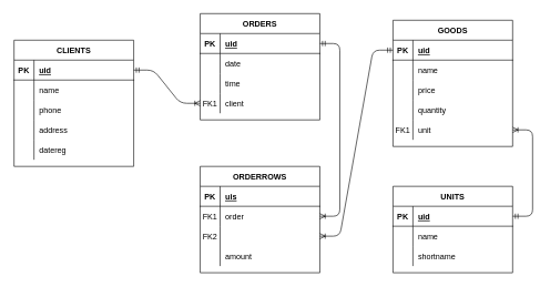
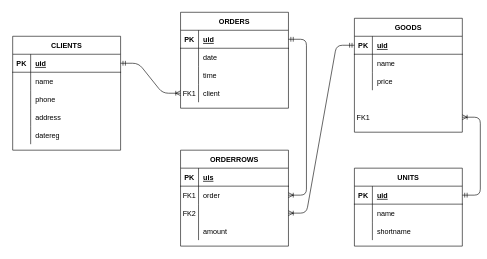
  <mxCell id="0" />
  <mxCell id="1" parent="0" />
  <mxCell id="2" value="ORDERS" style="shape=table;startSize=30;container=1;collapsible=1;childLayout=tableLayout;fixedRows=1;rowLines=0;fontStyle=1;align=center;resizeLast=1;" vertex="1" parent="1"><mxGeometry x="300" y="20" width="180" height="160" as="geometry" /></mxCell>
  <mxCell id="3" value="" style="shape=partialRectangle;collapsible=0;dropTarget=0;pointerEvents=0;fillColor=none;top=0;left=0;bottom=1;right=0;points=[[0,0.5],[1,0.5]];portConstraint=eastwest;" vertex="1" parent="2"><mxGeometry y="30" width="180" height="30" as="geometry" /></mxCell>
  <mxCell id="4" value="PK" style="shape=partialRectangle;connectable=0;fillColor=none;top=0;left=0;bottom=0;right=0;fontStyle=1;overflow=hidden;" vertex="1" parent="3"><mxGeometry width="30" height="30" as="geometry" /></mxCell>
  <mxCell id="5" value="uid" style="shape=partialRectangle;connectable=0;fillColor=none;top=0;left=0;bottom=0;right=0;align=left;spacingLeft=6;fontStyle=5;overflow=hidden;" vertex="1" parent="3"><mxGeometry x="30" width="150" height="30" as="geometry" /></mxCell>
  <mxCell id="6" value="" style="shape=partialRectangle;collapsible=0;dropTarget=0;pointerEvents=0;fillColor=none;top=0;left=0;bottom=0;right=0;points=[[0,0.5],[1,0.5]];portConstraint=eastwest;" vertex="1" parent="2"><mxGeometry y="60" width="180" height="30" as="geometry" /></mxCell>
  <mxCell id="7" value="" style="shape=partialRectangle;connectable=0;fillColor=none;top=0;left=0;bottom=0;right=0;editable=1;overflow=hidden;" vertex="1" parent="6"><mxGeometry width="30" height="30" as="geometry" /></mxCell>
  <mxCell id="8" value="date" style="shape=partialRectangle;connectable=0;fillColor=none;top=0;left=0;bottom=0;right=0;align=left;spacingLeft=6;overflow=hidden;" vertex="1" parent="6"><mxGeometry x="30" width="150" height="30" as="geometry" /></mxCell>
  <mxCell id="9" value="" style="shape=partialRectangle;collapsible=0;dropTarget=0;pointerEvents=0;fillColor=none;top=0;left=0;bottom=0;right=0;points=[[0,0.5],[1,0.5]];portConstraint=eastwest;" vertex="1" parent="2"><mxGeometry y="90" width="180" height="30" as="geometry" /></mxCell>
  <mxCell id="10" value="" style="shape=partialRectangle;connectable=0;fillColor=none;top=0;left=0;bottom=0;right=0;editable=1;overflow=hidden;" vertex="1" parent="9"><mxGeometry width="30" height="30" as="geometry" /></mxCell>
  <mxCell id="11" value="time" style="shape=partialRectangle;connectable=0;fillColor=none;top=0;left=0;bottom=0;right=0;align=left;spacingLeft=6;overflow=hidden;" vertex="1" parent="9"><mxGeometry x="30" width="150" height="30" as="geometry" /></mxCell>
  <mxCell id="12" value="" style="shape=partialRectangle;collapsible=0;dropTarget=0;pointerEvents=0;fillColor=none;top=0;left=0;bottom=0;right=0;points=[[0,0.5],[1,0.5]];portConstraint=eastwest;" vertex="1" parent="2"><mxGeometry y="120" width="180" height="30" as="geometry" /></mxCell>
  <mxCell id="13" value="FK1" style="shape=partialRectangle;connectable=0;fillColor=none;top=0;left=0;bottom=0;right=0;editable=1;overflow=hidden;" vertex="1" parent="12"><mxGeometry width="30" height="30" as="geometry" /></mxCell>
  <mxCell id="14" value="client" style="shape=partialRectangle;connectable=0;fillColor=none;top=0;left=0;bottom=0;right=0;align=left;spacingLeft=6;overflow=hidden;" vertex="1" parent="12"><mxGeometry x="30" width="150" height="30" as="geometry" /></mxCell>
  <mxCell id="15" value="ORDERROWS" style="shape=table;startSize=30;container=1;collapsible=1;childLayout=tableLayout;fixedRows=1;rowLines=0;fontStyle=1;align=center;resizeLast=1;" vertex="1" parent="1"><mxGeometry x="300" y="250" width="180" height="160" as="geometry" /></mxCell>
  <mxCell id="16" value="" style="shape=partialRectangle;collapsible=0;dropTarget=0;pointerEvents=0;fillColor=none;top=0;left=0;bottom=1;right=0;points=[[0,0.5],[1,0.5]];portConstraint=eastwest;" vertex="1" parent="15"><mxGeometry y="30" width="180" height="30" as="geometry" /></mxCell>
  <mxCell id="17" value="PK" style="shape=partialRectangle;connectable=0;fillColor=none;top=0;left=0;bottom=0;right=0;fontStyle=1;overflow=hidden;" vertex="1" parent="16"><mxGeometry width="30" height="30" as="geometry" /></mxCell>
  <mxCell id="18" value="uis" style="shape=partialRectangle;connectable=0;fillColor=none;top=0;left=0;bottom=0;right=0;align=left;spacingLeft=6;fontStyle=5;overflow=hidden;" vertex="1" parent="16"><mxGeometry x="30" width="150" height="30" as="geometry" /></mxCell>
  <mxCell id="19" value="" style="shape=partialRectangle;collapsible=0;dropTarget=0;pointerEvents=0;fillColor=none;top=0;left=0;bottom=0;right=0;points=[[0,0.5],[1,0.5]];portConstraint=eastwest;" vertex="1" parent="15"><mxGeometry y="60" width="180" height="30" as="geometry" /></mxCell>
  <mxCell id="20" value="FK1" style="shape=partialRectangle;connectable=0;fillColor=none;top=0;left=0;bottom=0;right=0;editable=1;overflow=hidden;" vertex="1" parent="19"><mxGeometry width="30" height="30" as="geometry" /></mxCell>
  <mxCell id="21" value="order" style="shape=partialRectangle;connectable=0;fillColor=none;top=0;left=0;bottom=0;right=0;align=left;spacingLeft=6;overflow=hidden;" vertex="1" parent="19"><mxGeometry x="30" width="150" height="30" as="geometry" /></mxCell>
  <mxCell id="22" value="" style="shape=partialRectangle;collapsible=0;dropTarget=0;pointerEvents=0;fillColor=none;top=0;left=0;bottom=0;right=0;points=[[0,0.5],[1,0.5]];portConstraint=eastwest;" vertex="1" parent="15"><mxGeometry y="90" width="180" height="30" as="geometry" /></mxCell>
  <mxCell id="23" value="FK2" style="shape=partialRectangle;connectable=0;fillColor=none;top=0;left=0;bottom=0;right=0;editable=1;overflow=hidden;" vertex="1" parent="22"><mxGeometry width="30" height="30" as="geometry" /></mxCell>
  <mxCell id="24" value="" style="shape=partialRectangle;collapsible=0;dropTarget=0;pointerEvents=0;fillColor=none;top=0;left=0;bottom=0;right=0;points=[[0,0.5],[1,0.5]];portConstraint=eastwest;" vertex="1" parent="15"><mxGeometry y="120" width="180" height="30" as="geometry" /></mxCell>
  <mxCell id="25" value="" style="shape=partialRectangle;connectable=0;fillColor=none;top=0;left=0;bottom=0;right=0;editable=1;overflow=hidden;" vertex="1" parent="24"><mxGeometry width="30" height="30" as="geometry" /></mxCell>
  <mxCell id="26" value="amount" style="shape=partialRectangle;connectable=0;fillColor=none;top=0;left=0;bottom=0;right=0;align=left;spacingLeft=6;overflow=hidden;" vertex="1" parent="24"><mxGeometry x="30" width="150" height="30" as="geometry" /></mxCell>
  <mxCell id="27" value="CLIENTS" style="shape=table;startSize=30;container=1;collapsible=1;childLayout=tableLayout;fixedRows=1;rowLines=0;fontStyle=1;align=center;resizeLast=1;" vertex="1" parent="1"><mxGeometry x="20" y="60" width="180" height="190" as="geometry" /></mxCell>
  <mxCell id="28" value="" style="shape=partialRectangle;collapsible=0;dropTarget=0;pointerEvents=0;fillColor=none;top=0;left=0;bottom=1;right=0;points=[[0,0.5],[1,0.5]];portConstraint=eastwest;" vertex="1" parent="27"><mxGeometry y="30" width="180" height="30" as="geometry" /></mxCell>
  <mxCell id="29" value="PK" style="shape=partialRectangle;connectable=0;fillColor=none;top=0;left=0;bottom=0;right=0;fontStyle=1;overflow=hidden;" vertex="1" parent="28"><mxGeometry width="30" height="30" as="geometry" /></mxCell>
  <mxCell id="30" value="uid" style="shape=partialRectangle;connectable=0;fillColor=none;top=0;left=0;bottom=0;right=0;align=left;spacingLeft=6;fontStyle=5;overflow=hidden;" vertex="1" parent="28"><mxGeometry x="30" width="150" height="30" as="geometry" /></mxCell>
  <mxCell id="31" value="" style="shape=partialRectangle;collapsible=0;dropTarget=0;pointerEvents=0;fillColor=none;top=0;left=0;bottom=0;right=0;points=[[0,0.5],[1,0.5]];portConstraint=eastwest;" vertex="1" parent="27"><mxGeometry y="60" width="180" height="30" as="geometry" /></mxCell>
  <mxCell id="32" value="" style="shape=partialRectangle;connectable=0;fillColor=none;top=0;left=0;bottom=0;right=0;editable=1;overflow=hidden;" vertex="1" parent="31"><mxGeometry width="30" height="30" as="geometry" /></mxCell>
  <mxCell id="33" value="name" style="shape=partialRectangle;connectable=0;fillColor=none;top=0;left=0;bottom=0;right=0;align=left;spacingLeft=6;overflow=hidden;" vertex="1" parent="31"><mxGeometry x="30" width="150" height="30" as="geometry" /></mxCell>
  <mxCell id="34" value="" style="shape=partialRectangle;collapsible=0;dropTarget=0;pointerEvents=0;fillColor=none;top=0;left=0;bottom=0;right=0;points=[[0,0.5],[1,0.5]];portConstraint=eastwest;" vertex="1" parent="27"><mxGeometry y="90" width="180" height="30" as="geometry" /></mxCell>
  <mxCell id="35" value="" style="shape=partialRectangle;connectable=0;fillColor=none;top=0;left=0;bottom=0;right=0;editable=1;overflow=hidden;" vertex="1" parent="34"><mxGeometry width="30" height="30" as="geometry" /></mxCell>
  <mxCell id="36" value="phone" style="shape=partialRectangle;connectable=0;fillColor=none;top=0;left=0;bottom=0;right=0;align=left;spacingLeft=6;overflow=hidden;" vertex="1" parent="34"><mxGeometry x="30" width="150" height="30" as="geometry" /></mxCell>
  <mxCell id="37" value="" style="shape=partialRectangle;collapsible=0;dropTarget=0;pointerEvents=0;fillColor=none;top=0;left=0;bottom=0;right=0;points=[[0,0.5],[1,0.5]];portConstraint=eastwest;" vertex="1" parent="27"><mxGeometry y="120" width="180" height="30" as="geometry" /></mxCell>
  <mxCell id="38" value="" style="shape=partialRectangle;connectable=0;fillColor=none;top=0;left=0;bottom=0;right=0;editable=1;overflow=hidden;" vertex="1" parent="37"><mxGeometry width="30" height="30" as="geometry" /></mxCell>
  <mxCell id="39" value="address" style="shape=partialRectangle;connectable=0;fillColor=none;top=0;left=0;bottom=0;right=0;align=left;spacingLeft=6;overflow=hidden;" vertex="1" parent="37"><mxGeometry x="30" width="150" height="30" as="geometry" /></mxCell>
  <mxCell id="40" value="" style="shape=partialRectangle;collapsible=0;dropTarget=0;pointerEvents=0;fillColor=none;top=0;left=0;bottom=0;right=0;points=[[0,0.5],[1,0.5]];portConstraint=eastwest;" vertex="1" parent="27"><mxGeometry y="150" width="180" height="30" as="geometry" /></mxCell>
  <mxCell id="41" value="" style="shape=partialRectangle;connectable=0;fillColor=none;top=0;left=0;bottom=0;right=0;editable=1;overflow=hidden;" vertex="1" parent="40"><mxGeometry width="30" height="30" as="geometry" /></mxCell>
  <mxCell id="42" value="datereg" style="shape=partialRectangle;connectable=0;fillColor=none;top=0;left=0;bottom=0;right=0;align=left;spacingLeft=6;overflow=hidden;" vertex="1" parent="40"><mxGeometry x="30" width="150" height="30" as="geometry" /></mxCell>
  <mxCell id="43" value="GOODS" style="shape=table;startSize=30;container=1;collapsible=1;childLayout=tableLayout;fixedRows=1;rowLines=0;fontStyle=1;align=center;resizeLast=1;" vertex="1" parent="1"><mxGeometry x="590" y="30" width="180" height="190" as="geometry" /></mxCell>
  <mxCell id="44" value="" style="shape=partialRectangle;collapsible=0;dropTarget=0;pointerEvents=0;fillColor=none;top=0;left=0;bottom=1;right=0;points=[[0,0.5],[1,0.5]];portConstraint=eastwest;" vertex="1" parent="43"><mxGeometry y="30" width="180" height="30" as="geometry" /></mxCell>
  <mxCell id="45" value="PK" style="shape=partialRectangle;connectable=0;fillColor=none;top=0;left=0;bottom=0;right=0;fontStyle=1;overflow=hidden;" vertex="1" parent="44"><mxGeometry width="30" height="30" as="geometry" /></mxCell>
  <mxCell id="46" value="uid" style="shape=partialRectangle;connectable=0;fillColor=none;top=0;left=0;bottom=0;right=0;align=left;spacingLeft=6;fontStyle=5;overflow=hidden;" vertex="1" parent="44"><mxGeometry x="30" width="150" height="30" as="geometry" /></mxCell>
  <mxCell id="47" value="" style="shape=partialRectangle;collapsible=0;dropTarget=0;pointerEvents=0;fillColor=none;top=0;left=0;bottom=0;right=0;points=[[0,0.5],[1,0.5]];portConstraint=eastwest;" vertex="1" parent="43"><mxGeometry y="60" width="180" height="30" as="geometry" /></mxCell>
  <mxCell id="48" value="" style="shape=partialRectangle;connectable=0;fillColor=none;top=0;left=0;bottom=0;right=0;editable=1;overflow=hidden;" vertex="1" parent="47"><mxGeometry width="30" height="30" as="geometry" /></mxCell>
  <mxCell id="49" value="name" style="shape=partialRectangle;connectable=0;fillColor=none;top=0;left=0;bottom=0;right=0;align=left;spacingLeft=6;overflow=hidden;" vertex="1" parent="47"><mxGeometry x="30" width="150" height="30" as="geometry" /></mxCell>
  <mxCell id="50" value="" style="shape=partialRectangle;collapsible=0;dropTarget=0;pointerEvents=0;fillColor=none;top=0;left=0;bottom=0;right=0;points=[[0,0.5],[1,0.5]];portConstraint=eastwest;" vertex="1" parent="43"><mxGeometry y="90" width="180" height="30" as="geometry" /></mxCell>
  <mxCell id="51" value="" style="shape=partialRectangle;connectable=0;fillColor=none;top=0;left=0;bottom=0;right=0;editable=1;overflow=hidden;" vertex="1" parent="50"><mxGeometry width="30" height="30" as="geometry" /></mxCell>
  <mxCell id="52" value="price" style="shape=partialRectangle;connectable=0;fillColor=none;top=0;left=0;bottom=0;right=0;align=left;spacingLeft=6;overflow=hidden;" vertex="1" parent="50"><mxGeometry x="30" width="150" height="30" as="geometry" /></mxCell>
  <mxCell id="53" value="" style="shape=partialRectangle;collapsible=0;dropTarget=0;pointerEvents=0;fillColor=none;top=0;left=0;bottom=0;right=0;points=[[0,0.5],[1,0.5]];portConstraint=eastwest;" vertex="1" parent="43"><mxGeometry y="120" width="180" height="30" as="geometry" /></mxCell>
  <mxCell id="54" value="" style="shape=partialRectangle;connectable=0;fillColor=none;top=0;left=0;bottom=0;right=0;editable=1;overflow=hidden;" vertex="1" parent="53"><mxGeometry width="30" height="30" as="geometry" /></mxCell>
- <mxCell id="55" value="quantity" style="shape=partialRectangle;connectable=0;fillColor=none;top=0;left=0;bottom=0;right=0;align=left;spacingLeft=6;overflow=hidden;" vertex="1" parent="53"><mxGeometry x="30" width="150" height="30" as="geometry" /></mxCell>
  <mxCell id="56" value="" style="shape=partialRectangle;collapsible=0;dropTarget=0;pointerEvents=0;fillColor=none;top=0;left=0;bottom=0;right=0;points=[[0,0.5],[1,0.5]];portConstraint=eastwest;" vertex="1" parent="43"><mxGeometry y="150" width="180" height="30" as="geometry" /></mxCell>
  <mxCell id="57" value="FK1" style="shape=partialRectangle;connectable=0;fillColor=none;top=0;left=0;bottom=0;right=0;editable=1;overflow=hidden;" vertex="1" parent="56"><mxGeometry width="30" height="30" as="geometry" /></mxCell>
- <mxCell id="58" value="unit" style="shape=partialRectangle;connectable=0;fillColor=none;top=0;left=0;bottom=0;right=0;align=left;spacingLeft=6;overflow=hidden;" vertex="1" parent="56"><mxGeometry x="30" width="150" height="30" as="geometry" /></mxCell>
  <mxCell id="59" value="" style="edgeStyle=entityRelationEdgeStyle;fontSize=12;html=1;endArrow=ERoneToMany;startArrow=ERmandOne;" edge="1" parent="1" source="28" target="12"><mxGeometry width="100" height="100" relative="1" as="geometry"><mxPoint x="60" y="390" as="sourcePoint" /><mxPoint x="160" y="290" as="targetPoint" /></mxGeometry></mxCell>
  <mxCell id="60" style="edgeStyle=entityRelationEdgeStyle;orthogonalLoop=1;jettySize=auto;html=1;startArrow=ERmandOne;endArrow=ERoneToMany;fontSize=12;" edge="1" parent="1" source="3" target="19"><mxGeometry relative="1" as="geometry" /></mxCell>
  <mxCell id="61" style="edgeStyle=entityRelationEdgeStyle;orthogonalLoop=1;jettySize=auto;html=1;startArrow=ERmandOne;endArrow=ERoneToMany;fontSize=12;" edge="1" parent="1" source="44" target="22"><mxGeometry relative="1" as="geometry" /></mxCell>
  <mxCell id="62" value="UNITS" style="shape=table;startSize=30;container=1;collapsible=1;childLayout=tableLayout;fixedRows=1;rowLines=0;fontStyle=1;align=center;resizeLast=1;" vertex="1" parent="1"><mxGeometry x="590" y="280" width="180" height="130" as="geometry" /></mxCell>
  <mxCell id="63" value="" style="shape=partialRectangle;collapsible=0;dropTarget=0;pointerEvents=0;fillColor=none;top=0;left=0;bottom=1;right=0;points=[[0,0.5],[1,0.5]];portConstraint=eastwest;" vertex="1" parent="62"><mxGeometry y="30" width="180" height="30" as="geometry" /></mxCell>
  <mxCell id="64" value="PK" style="shape=partialRectangle;connectable=0;fillColor=none;top=0;left=0;bottom=0;right=0;fontStyle=1;overflow=hidden;" vertex="1" parent="63"><mxGeometry width="30" height="30" as="geometry" /></mxCell>
  <mxCell id="65" value="uid" style="shape=partialRectangle;connectable=0;fillColor=none;top=0;left=0;bottom=0;right=0;align=left;spacingLeft=6;fontStyle=5;overflow=hidden;" vertex="1" parent="63"><mxGeometry x="30" width="150" height="30" as="geometry" /></mxCell>
  <mxCell id="66" value="" style="shape=partialRectangle;collapsible=0;dropTarget=0;pointerEvents=0;fillColor=none;top=0;left=0;bottom=0;right=0;points=[[0,0.5],[1,0.5]];portConstraint=eastwest;" vertex="1" parent="62"><mxGeometry y="60" width="180" height="30" as="geometry" /></mxCell>
  <mxCell id="67" value="" style="shape=partialRectangle;connectable=0;fillColor=none;top=0;left=0;bottom=0;right=0;editable=1;overflow=hidden;" vertex="1" parent="66"><mxGeometry width="30" height="30" as="geometry" /></mxCell>
  <mxCell id="68" value="name" style="shape=partialRectangle;connectable=0;fillColor=none;top=0;left=0;bottom=0;right=0;align=left;spacingLeft=6;overflow=hidden;" vertex="1" parent="66"><mxGeometry x="30" width="150" height="30" as="geometry" /></mxCell>
  <mxCell id="69" value="" style="shape=partialRectangle;collapsible=0;dropTarget=0;pointerEvents=0;fillColor=none;top=0;left=0;bottom=0;right=0;points=[[0,0.5],[1,0.5]];portConstraint=eastwest;" vertex="1" parent="62"><mxGeometry y="90" width="180" height="30" as="geometry" /></mxCell>
  <mxCell id="70" value="" style="shape=partialRectangle;connectable=0;fillColor=none;top=0;left=0;bottom=0;right=0;editable=1;overflow=hidden;" vertex="1" parent="69"><mxGeometry width="30" height="30" as="geometry" /></mxCell>
  <mxCell id="71" value="shortname" style="shape=partialRectangle;connectable=0;fillColor=none;top=0;left=0;bottom=0;right=0;align=left;spacingLeft=6;overflow=hidden;" vertex="1" parent="69"><mxGeometry x="30" width="150" height="30" as="geometry" /></mxCell>
  <mxCell id="72" style="edgeStyle=entityRelationEdgeStyle;orthogonalLoop=1;jettySize=auto;html=1;entryX=1;entryY=0.5;entryDx=0;entryDy=0;startArrow=ERmandOne;endArrow=ERoneToMany;fontSize=12;" edge="1" parent="1" source="63" target="56"><mxGeometry relative="1" as="geometry" /></mxCell>
